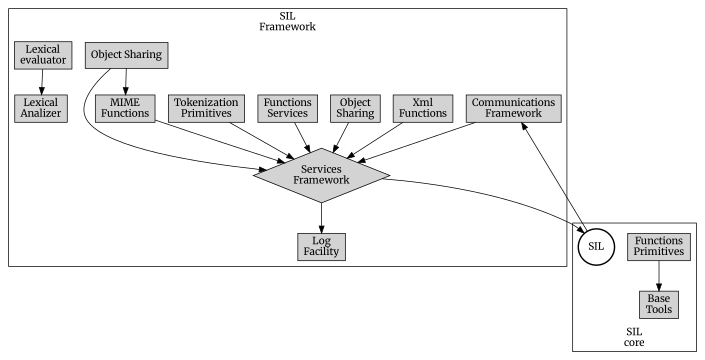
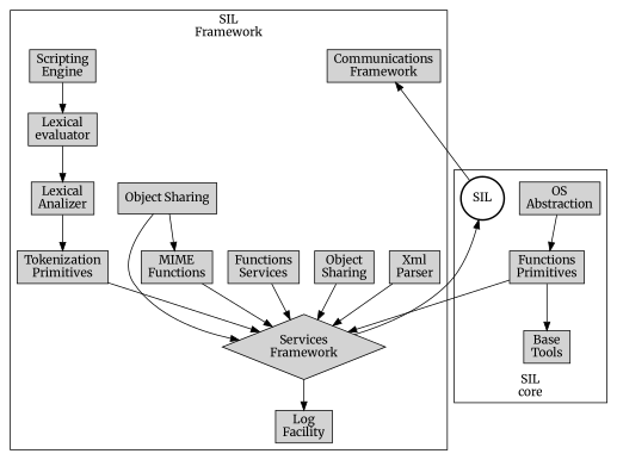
  digraph {
    fontname=Merriweather
    node [fontname=Merriweather shape=box style=filled]
    edge [fontname=Merriweather]
    n1 [label="Base\nTools"]
    n2 [label="Functions\nPrimitives"]
+   n3 [label="OS\nAbstraction"]
    n4 [label=SIL shape=circle style=bold]
    n5 [label="Services\nFramework" shape=diamond]
-   n6 [label="Xml\nFunctions"]
+   n6 [label="Xml\nParser"]
    n7 [label="Log\nFacility"]
    n8 [label="Object\nSharing"]
    n9 [label="MIME\nFunctions"]
    n10 [label="Functions\nServices"]
    n11 [label="Lexical\nAnalizer"]
    n12 [label="Tokenization\nPrimitives"]
    n13 [label="Communications\nFramework"]
    n14 [label="Object Sharing"]
    n15 [label="Lexical\nevaluator"]
+   n16 [label="Scripting\nEngine"]
    subgraph cluster_1 {
      color=black
      label="SIL\ncore"
      labelloc=bottom
      n1
      n2
+     n3
      n4
    }
    subgraph cluster_2 {
      color=black
      label="SIL\nFramework"
      n5
      n6
      n7
      n8
      n9
      n10
      n11
      n12
      n13
      n14
      n15
+     n16
    }
    n2 -> n1
+   n3 -> n2
    n4 -> n13
    n5 -> n4
    n5 -> n7
    n6 -> n5
    n8 -> n5
    n9 -> n5
    n10 -> n5
+   n11 -> n12
    n12 -> n5
-   n13 -> n5
+   n2 -> n5
    n14 -> n5
    n14 -> n9
    n15 -> n11
+   n16 -> n15
  }
